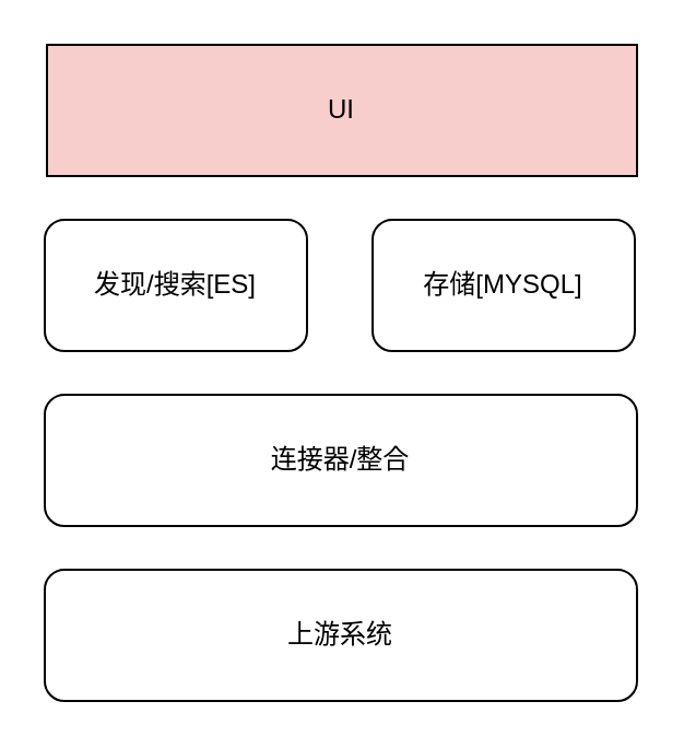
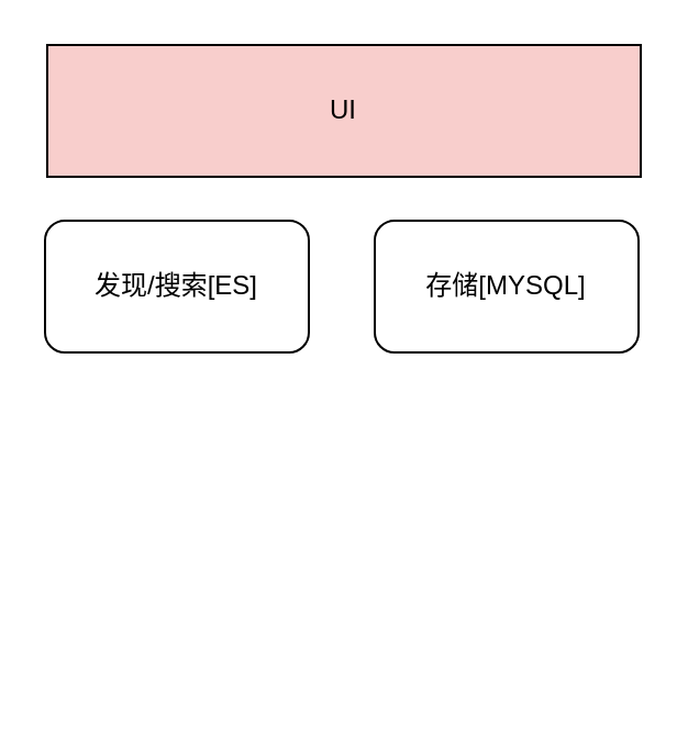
  <mxCell id="0" />
  <mxCell id="1" parent="0" />
  <mxCell id="2" value="UI" style="rounded=0;whiteSpace=wrap;html=1;fillColor=#f8cecc;" vertex="1" parent="1"><mxGeometry x="21" y="20" width="270" height="60" as="geometry" /></mxCell>
  <mxCell id="3" value="发现/搜索[ES]" style="rounded=1;whiteSpace=wrap;html=1;" vertex="1" parent="1"><mxGeometry x="20" y="100" width="120" height="60" as="geometry" /></mxCell>
  <mxCell id="4" value="存储[&lt;span style=&quot;background-color: initial;&quot;&gt;MYSQL]&lt;/span&gt;" style="rounded=1;whiteSpace=wrap;html=1;" vertex="1" parent="1"><mxGeometry x="170" y="100" width="120" height="60" as="geometry" /></mxCell>
- <mxCell id="5" value="连接器/整合" style="rounded=1;whiteSpace=wrap;html=1;" vertex="1" parent="1"><mxGeometry x="20" y="180" width="271" height="60" as="geometry" /></mxCell>
- <mxCell id="6" value="上游系统" style="rounded=1;whiteSpace=wrap;html=1;" vertex="1" parent="1"><mxGeometry x="20" y="260" width="271" height="60" as="geometry" /></mxCell>
